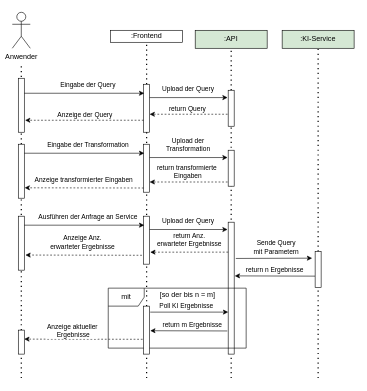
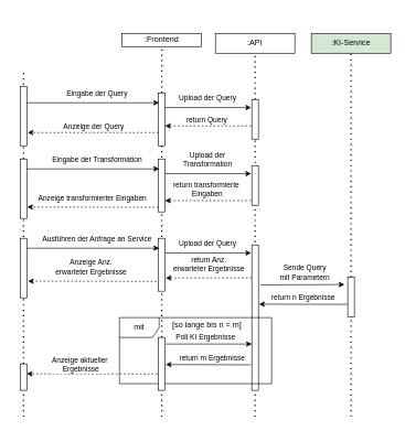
  <mxCell id="0" />
  <mxCell id="1" parent="0" />
- <mxCell id="2" value="Anwender" style="shape=umlActor;verticalLabelPosition=bottom;verticalAlign=top;html=1;outlineConnect=0;" parent="1" vertex="1"><mxGeometry x="20" y="20" width="30" height="60" as="geometry" /></mxCell>
  <mxCell id="3" value="" style="endArrow=none;dashed=1;html=1;dashPattern=1 3;strokeWidth=2;rounded=0;startArrow=none;" parent="1" source="23" edge="1"><mxGeometry width="50" height="50" relative="1" as="geometry"><mxPoint x="35" y="410" as="sourcePoint" /><mxPoint x="35" y="105" as="targetPoint" /></mxGeometry></mxCell>
  <mxCell id="4" value="" style="rounded=0;whiteSpace=wrap;html=1;" parent="1" vertex="1"><mxGeometry x="30" y="130" width="10" height="90" as="geometry" /></mxCell>
  <mxCell id="5" value=":Frontend" style="rounded=0;whiteSpace=wrap;html=1;" parent="1" vertex="1"><mxGeometry x="184" y="50" width="120" height="20" as="geometry" /></mxCell>
  <mxCell id="6" value="" style="endArrow=none;dashed=1;html=1;dashPattern=1 3;strokeWidth=2;rounded=0;entryX=0.5;entryY=1;entryDx=0;entryDy=0;startArrow=none;" parent="1" source="11" target="5" edge="1"><mxGeometry width="50" height="50" relative="1" as="geometry"><mxPoint x="244" y="260" as="sourcePoint" /><mxPoint x="264" y="170" as="targetPoint" /></mxGeometry></mxCell>
- <mxCell id="7" value=":API" style="rounded=0;whiteSpace=wrap;html=1;fillColor=#d5e8d4;" parent="1" vertex="1"><mxGeometry x="325" y="50" width="120" height="30" as="geometry" /></mxCell>
+ <mxCell id="7" value=":API" style="rounded=0;whiteSpace=wrap;html=1;" parent="1" vertex="1"><mxGeometry x="325" y="50" width="120" height="30" as="geometry" /></mxCell>
  <mxCell id="8" value="" style="endArrow=none;dashed=1;html=1;dashPattern=1 3;strokeWidth=2;rounded=0;entryX=0.5;entryY=1;entryDx=0;entryDy=0;startArrow=none;" parent="1" source="17" edge="1"><mxGeometry width="50" height="50" relative="1" as="geometry"><mxPoint x="385" y="260" as="sourcePoint" /><mxPoint x="385" y="80" as="targetPoint" /></mxGeometry></mxCell>
  <mxCell id="9" value=":KI-Service" style="rounded=0;whiteSpace=wrap;html=1;fillColor=#d5e8d4;" parent="1" vertex="1"><mxGeometry x="470" y="50" width="120" height="30" as="geometry" /></mxCell>
  <mxCell id="10" value="" style="endArrow=none;dashed=1;html=1;dashPattern=1 3;strokeWidth=2;rounded=0;entryX=0.5;entryY=1;entryDx=0;entryDy=0;startArrow=none;" parent="1" source="50" target="9" edge="1"><mxGeometry width="50" height="50" relative="1" as="geometry"><mxPoint x="530" y="490" as="sourcePoint" /><mxPoint x="550" y="170" as="targetPoint" /></mxGeometry></mxCell>
  <mxCell id="11" value="" style="rounded=0;whiteSpace=wrap;html=1;" parent="1" vertex="1"><mxGeometry x="239" y="140" width="10" height="80" as="geometry" /></mxCell>
  <mxCell id="12" value="" style="endArrow=none;dashed=1;html=1;dashPattern=1 3;strokeWidth=2;rounded=0;entryX=0.5;entryY=1;entryDx=0;entryDy=0;startArrow=none;" parent="1" target="11" edge="1"><mxGeometry width="50" height="50" relative="1" as="geometry"><mxPoint x="244" y="630" as="sourcePoint" /><mxPoint x="244" y="80" as="targetPoint" /></mxGeometry></mxCell>
  <mxCell id="13" value="" style="endArrow=classic;html=1;rounded=0;" parent="1" edge="1"><mxGeometry width="50" height="50" relative="1" as="geometry"><mxPoint x="40" y="155" as="sourcePoint" /><mxPoint x="240" y="155" as="targetPoint" /></mxGeometry></mxCell>
  <mxCell id="14" value="Eingabe der Query" style="edgeLabel;html=1;align=center;verticalAlign=middle;resizable=0;points=[];" parent="13" vertex="1" connectable="0"><mxGeometry x="-0.378" y="-1" relative="1" as="geometry"><mxPoint x="43" y="-16" as="offset" /></mxGeometry></mxCell>
  <mxCell id="15" value="" style="endArrow=classic;html=1;rounded=0;" parent="1" edge="1"><mxGeometry width="50" height="50" relative="1" as="geometry"><mxPoint x="249" y="162.21" as="sourcePoint" /><mxPoint x="379" y="162.21" as="targetPoint" /></mxGeometry></mxCell>
  <mxCell id="16" value="Upload der Query" style="edgeLabel;html=1;align=center;verticalAlign=middle;resizable=0;points=[];" parent="15" vertex="1" connectable="0"><mxGeometry x="-0.378" y="-1" relative="1" as="geometry"><mxPoint x="23" y="-16" as="offset" /></mxGeometry></mxCell>
  <mxCell id="17" value="" style="rounded=0;whiteSpace=wrap;html=1;" parent="1" vertex="1"><mxGeometry x="380" y="150" width="10" height="60" as="geometry" /></mxCell>
  <mxCell id="18" value="" style="endArrow=none;dashed=1;html=1;dashPattern=1 3;strokeWidth=2;rounded=0;entryX=0.5;entryY=1;entryDx=0;entryDy=0;" parent="1" target="17" edge="1"><mxGeometry width="50" height="50" relative="1" as="geometry"><mxPoint x="385" y="630" as="sourcePoint" /><mxPoint x="385" y="80" as="targetPoint" /></mxGeometry></mxCell>
  <mxCell id="19" value="" style="endArrow=classic;html=1;rounded=0;dashed=1;" parent="1" edge="1"><mxGeometry width="50" height="50" relative="1" as="geometry"><mxPoint x="379" y="190" as="sourcePoint" /><mxPoint x="249" y="190" as="targetPoint" /></mxGeometry></mxCell>
  <mxCell id="20" value="return Query" style="edgeLabel;html=1;align=center;verticalAlign=middle;resizable=0;points=[];" parent="19" vertex="1" connectable="0"><mxGeometry x="0.469" relative="1" as="geometry"><mxPoint x="27" y="-10" as="offset" /></mxGeometry></mxCell>
  <mxCell id="21" value="" style="endArrow=classic;html=1;rounded=0;exitX=0;exitY=0.75;exitDx=0;exitDy=0;entryX=1.133;entryY=0.778;entryDx=0;entryDy=0;entryPerimeter=0;dashed=1;" parent="1" source="11" target="4" edge="1"><mxGeometry width="50" height="50" relative="1" as="geometry"><mxPoint x="110" y="280" as="sourcePoint" /><mxPoint x="50" y="200" as="targetPoint" /></mxGeometry></mxCell>
  <mxCell id="22" value="Anzeige der Query" style="edgeLabel;html=1;align=center;verticalAlign=middle;resizable=0;points=[];" parent="21" vertex="1" connectable="0"><mxGeometry x="-0.236" y="1" relative="1" as="geometry"><mxPoint x="-23" y="-11" as="offset" /></mxGeometry></mxCell>
  <mxCell id="23" value="" style="rounded=0;whiteSpace=wrap;html=1;" parent="1" vertex="1"><mxGeometry x="30" y="240" width="10" height="90" as="geometry" /></mxCell>
  <mxCell id="24" value="" style="endArrow=none;dashed=1;html=1;dashPattern=1 3;strokeWidth=2;rounded=0;" parent="1" target="23" edge="1"><mxGeometry width="50" height="50" relative="1" as="geometry"><mxPoint x="35" y="630" as="sourcePoint" /><mxPoint x="35" y="105" as="targetPoint" /></mxGeometry></mxCell>
  <mxCell id="25" value="" style="rounded=0;whiteSpace=wrap;html=1;" parent="1" vertex="1"><mxGeometry x="239" y="240" width="10" height="80" as="geometry" /></mxCell>
  <mxCell id="26" value="" style="endArrow=classic;html=1;rounded=0;" parent="1" edge="1"><mxGeometry width="50" height="50" relative="1" as="geometry"><mxPoint x="40" y="255" as="sourcePoint" /><mxPoint x="240" y="255" as="targetPoint" /></mxGeometry></mxCell>
  <mxCell id="27" value="Eingabe der Transformation" style="edgeLabel;html=1;align=center;verticalAlign=middle;resizable=0;points=[];" parent="26" vertex="1" connectable="0"><mxGeometry x="-0.378" y="-1" relative="1" as="geometry"><mxPoint x="43" y="-16" as="offset" /></mxGeometry></mxCell>
  <mxCell id="28" value="" style="endArrow=classic;html=1;rounded=0;" parent="1" edge="1"><mxGeometry width="50" height="50" relative="1" as="geometry"><mxPoint x="249" y="262.21" as="sourcePoint" /><mxPoint x="379" y="262.21" as="targetPoint" /></mxGeometry></mxCell>
  <mxCell id="29" value="Upload der&lt;br&gt;Transformation" style="edgeLabel;html=1;align=center;verticalAlign=middle;resizable=0;points=[];" parent="28" vertex="1" connectable="0"><mxGeometry x="-0.378" y="-1" relative="1" as="geometry"><mxPoint x="23" y="-23" as="offset" /></mxGeometry></mxCell>
  <mxCell id="30" value="" style="rounded=0;whiteSpace=wrap;html=1;" parent="1" vertex="1"><mxGeometry x="380" y="250" width="10" height="60" as="geometry" /></mxCell>
  <mxCell id="31" value="" style="endArrow=classic;html=1;rounded=0;dashed=1;" parent="1" edge="1"><mxGeometry width="50" height="50" relative="1" as="geometry"><mxPoint x="379" y="303" as="sourcePoint" /><mxPoint x="249" y="303" as="targetPoint" /></mxGeometry></mxCell>
  <mxCell id="32" value="return transformierte&lt;br&gt;&amp;nbsp;Eingaben" style="edgeLabel;html=1;align=center;verticalAlign=middle;resizable=0;points=[];" parent="31" vertex="1" connectable="0"><mxGeometry x="0.363" relative="1" as="geometry"><mxPoint x="20" y="-18" as="offset" /></mxGeometry></mxCell>
  <mxCell id="33" value="" style="endArrow=classic;html=1;rounded=0;exitX=0;exitY=0.75;exitDx=0;exitDy=0;entryX=1.067;entryY=0.663;entryDx=0;entryDy=0;entryPerimeter=0;dashed=1;" parent="1" edge="1"><mxGeometry width="50" height="50" relative="1" as="geometry"><mxPoint x="239" y="313" as="sourcePoint" /><mxPoint x="40.67" y="312.67" as="targetPoint" /></mxGeometry></mxCell>
  <mxCell id="34" value="Anzeige transformierter Eingaben" style="edgeLabel;html=1;align=center;verticalAlign=middle;resizable=0;points=[];" parent="33" vertex="1" connectable="0"><mxGeometry x="0.248" y="2" relative="1" as="geometry"><mxPoint x="24" y="-15" as="offset" /></mxGeometry></mxCell>
  <mxCell id="35" value="" style="rounded=0;whiteSpace=wrap;html=1;" parent="1" vertex="1"><mxGeometry x="30" y="360" width="10" height="90" as="geometry" /></mxCell>
  <mxCell id="36" value="" style="rounded=0;whiteSpace=wrap;html=1;" parent="1" vertex="1"><mxGeometry x="239" y="360" width="10" height="80" as="geometry" /></mxCell>
  <mxCell id="37" value="" style="endArrow=classic;html=1;rounded=0;" parent="1" edge="1"><mxGeometry width="50" height="50" relative="1" as="geometry"><mxPoint x="40" y="375" as="sourcePoint" /><mxPoint x="240" y="375" as="targetPoint" /></mxGeometry></mxCell>
  <mxCell id="38" value="Ausführen der Anfrage an Service" style="edgeLabel;html=1;align=center;verticalAlign=middle;resizable=0;points=[];" parent="37" vertex="1" connectable="0"><mxGeometry x="-0.378" y="-1" relative="1" as="geometry"><mxPoint x="43" y="-16" as="offset" /></mxGeometry></mxCell>
  <mxCell id="39" value="" style="endArrow=classic;html=1;rounded=0;" parent="1" edge="1"><mxGeometry width="50" height="50" relative="1" as="geometry"><mxPoint x="249" y="382.21" as="sourcePoint" /><mxPoint x="379" y="382.21" as="targetPoint" /></mxGeometry></mxCell>
  <mxCell id="40" value="Upload der Query" style="edgeLabel;html=1;align=center;verticalAlign=middle;resizable=0;points=[];" parent="39" vertex="1" connectable="0"><mxGeometry x="-0.378" y="-1" relative="1" as="geometry"><mxPoint x="23" y="-16" as="offset" /></mxGeometry></mxCell>
  <mxCell id="41" value="" style="rounded=0;whiteSpace=wrap;html=1;" parent="1" vertex="1"><mxGeometry x="380" y="370" width="10" height="220" as="geometry" /></mxCell>
  <mxCell id="42" value="" style="endArrow=classic;html=1;rounded=0;exitX=1.271;exitY=0.275;exitDx=0;exitDy=0;exitPerimeter=0;" parent="1" edge="1" source="41"><mxGeometry width="50" height="50" relative="1" as="geometry"><mxPoint x="405" y="428.76" as="sourcePoint" /><mxPoint x="520" y="430" as="targetPoint" /></mxGeometry></mxCell>
  <mxCell id="43" value="Sende Query &lt;br&gt;mit Parametern" style="edgeLabel;html=1;align=center;verticalAlign=middle;resizable=0;points=[];" vertex="1" connectable="0" parent="42"><mxGeometry x="-0.387" y="1" relative="1" as="geometry"><mxPoint x="28" y="-18" as="offset" /></mxGeometry></mxCell>
  <mxCell id="44" value="" style="endArrow=classic;html=1;rounded=0;entryX=1.1;entryY=0.407;entryDx=0;entryDy=0;entryPerimeter=0;" parent="1" edge="1" target="41"><mxGeometry width="50" height="50" relative="1" as="geometry"><mxPoint x="525" y="460" as="sourcePoint" /><mxPoint x="405" y="460" as="targetPoint" /></mxGeometry></mxCell>
  <mxCell id="45" value="return n Ergebnisse&amp;nbsp;" style="edgeLabel;html=1;align=center;verticalAlign=middle;resizable=0;points=[];" vertex="1" connectable="0" parent="44"><mxGeometry x="0.116" y="2" relative="1" as="geometry"><mxPoint x="9" y="-13" as="offset" /></mxGeometry></mxCell>
  <mxCell id="46" value="" style="endArrow=classic;html=1;rounded=0;exitX=0;exitY=0.227;exitDx=0;exitDy=0;exitPerimeter=0;dashed=1;" parent="1" edge="1" source="41"><mxGeometry width="50" height="50" relative="1" as="geometry"><mxPoint x="368" y="418.66" as="sourcePoint" /><mxPoint x="250" y="420" as="targetPoint" /><Array as="points" /></mxGeometry></mxCell>
  <mxCell id="47" value="return Anz. &lt;br&gt;erwarteter Ergebnisse" style="edgeLabel;html=1;align=center;verticalAlign=middle;resizable=0;points=[];" vertex="1" connectable="0" parent="46"><mxGeometry x="0.397" y="3" relative="1" as="geometry"><mxPoint x="25" y="-23" as="offset" /></mxGeometry></mxCell>
  <mxCell id="48" value="" style="endArrow=classic;html=1;rounded=0;exitX=-0.281;exitY=0.815;exitDx=0;exitDy=0;exitPerimeter=0;entryX=1.19;entryY=0.72;entryDx=0;entryDy=0;entryPerimeter=0;dashed=1;" parent="1" edge="1" target="35" source="36"><mxGeometry width="50" height="50" relative="1" as="geometry"><mxPoint x="230" y="424.71" as="sourcePoint" /><mxPoint x="50" y="424.71" as="targetPoint" /></mxGeometry></mxCell>
  <mxCell id="49" value="Anzeige Anz. &lt;br&gt;erwarteter Ergebnisse" style="edgeLabel;html=1;align=center;verticalAlign=middle;resizable=0;points=[];" vertex="1" connectable="0" parent="48"><mxGeometry x="0.487" y="1" relative="1" as="geometry"><mxPoint x="44" y="-22" as="offset" /></mxGeometry></mxCell>
  <mxCell id="50" value="" style="rounded=0;whiteSpace=wrap;html=1;" parent="1" vertex="1"><mxGeometry x="525" y="419" width="10" height="60" as="geometry" /></mxCell>
  <mxCell id="51" value="" style="endArrow=none;dashed=1;html=1;dashPattern=1 3;strokeWidth=2;rounded=0;entryX=0.5;entryY=1;entryDx=0;entryDy=0;" parent="1" target="50" edge="1"><mxGeometry width="50" height="50" relative="1" as="geometry"><mxPoint x="530" y="630" as="sourcePoint" /><mxPoint x="530" y="80" as="targetPoint" /></mxGeometry></mxCell>
  <mxCell id="52" value="" style="endArrow=classic;html=1;rounded=0;entryX=0;entryY=0.714;entryDx=0;entryDy=0;entryPerimeter=0;" edge="1" parent="1"><mxGeometry width="50" height="50" relative="1" as="geometry"><mxPoint x="250" y="520" as="sourcePoint" /><mxPoint x="380" y="519.96" as="targetPoint" /></mxGeometry></mxCell>
  <mxCell id="53" value="Poll KI Ergebnisse" style="edgeLabel;html=1;align=center;verticalAlign=middle;resizable=0;points=[];" vertex="1" connectable="0" parent="52"><mxGeometry x="0.414" y="1" relative="1" as="geometry"><mxPoint x="-32" y="-9" as="offset" /></mxGeometry></mxCell>
  <mxCell id="54" value="" style="endArrow=classic;html=1;rounded=0;exitX=-0.143;exitY=0.867;exitDx=0;exitDy=0;exitPerimeter=0;" edge="1" parent="1"><mxGeometry width="50" height="50" relative="1" as="geometry"><mxPoint x="378.57" y="551.38" as="sourcePoint" /><mxPoint x="250" y="551" as="targetPoint" /></mxGeometry></mxCell>
  <mxCell id="55" value="return m Ergebnisse" style="edgeLabel;html=1;align=center;verticalAlign=middle;resizable=0;points=[];" vertex="1" connectable="0" parent="54"><mxGeometry x="-0.26" y="1" relative="1" as="geometry"><mxPoint x="-11" y="-12" as="offset" /></mxGeometry></mxCell>
  <mxCell id="56" value="" style="group" vertex="1" connectable="0" parent="1"><mxGeometry x="180" y="470" width="230" height="120" as="geometry" /></mxCell>
  <mxCell id="57" value="mit" style="shape=umlFrame;whiteSpace=wrap;html=1;" vertex="1" parent="56"><mxGeometry y="10" width="230" height="100" as="geometry" /></mxCell>
- <mxCell id="58" value="[so der bis n = m]" style="text;html=1;strokeColor=none;fillColor=none;align=center;verticalAlign=middle;whiteSpace=wrap;rounded=0;" vertex="1" parent="56"><mxGeometry x="61.778" y="6" width="140.556" height="30" as="geometry" /></mxCell>
+ <mxCell id="58" value="[so lange bis n = m]" style="text;html=1;strokeColor=none;fillColor=none;align=center;verticalAlign=middle;whiteSpace=wrap;rounded=0;" vertex="1" parent="56"><mxGeometry x="61.778" y="6" width="140.556" height="30" as="geometry" /></mxCell>
  <mxCell id="59" value="" style="rounded=0;whiteSpace=wrap;html=1;" vertex="1" parent="1"><mxGeometry x="239" y="510" width="10" height="80" as="geometry" /></mxCell>
  <mxCell id="60" value="" style="endArrow=classic;html=1;rounded=0;exitX=-0.171;exitY=0.691;exitDx=0;exitDy=0;exitPerimeter=0;dashed=1;" edge="1" parent="1" source="59"><mxGeometry width="50" height="50" relative="1" as="geometry"><mxPoint x="90" y="630" as="sourcePoint" /><mxPoint x="40" y="565" as="targetPoint" /></mxGeometry></mxCell>
  <mxCell id="61" value="Anzeige aktueller&lt;br&gt;&amp;nbsp;Ergebnisse" style="edgeLabel;html=1;align=center;verticalAlign=middle;resizable=0;points=[];" vertex="1" connectable="0" parent="60"><mxGeometry x="0.437" y="1" relative="1" as="geometry"><mxPoint x="24" y="-16" as="offset" /></mxGeometry></mxCell>
  <mxCell id="62" value="" style="rounded=0;whiteSpace=wrap;html=1;" vertex="1" parent="1"><mxGeometry x="30" y="550" width="10" height="40" as="geometry" /></mxCell>
